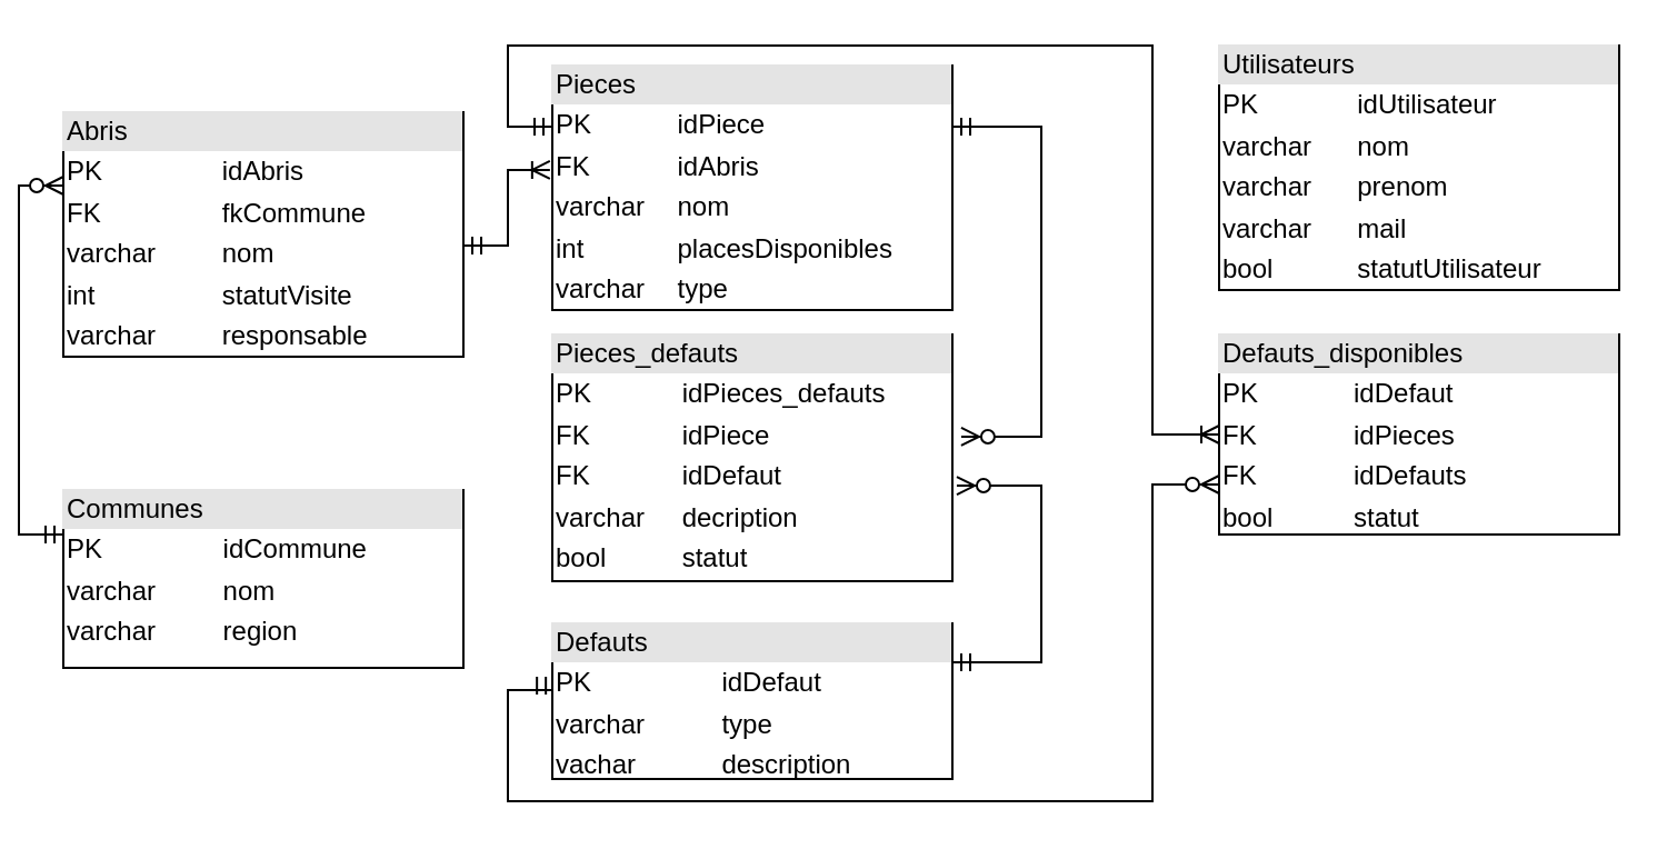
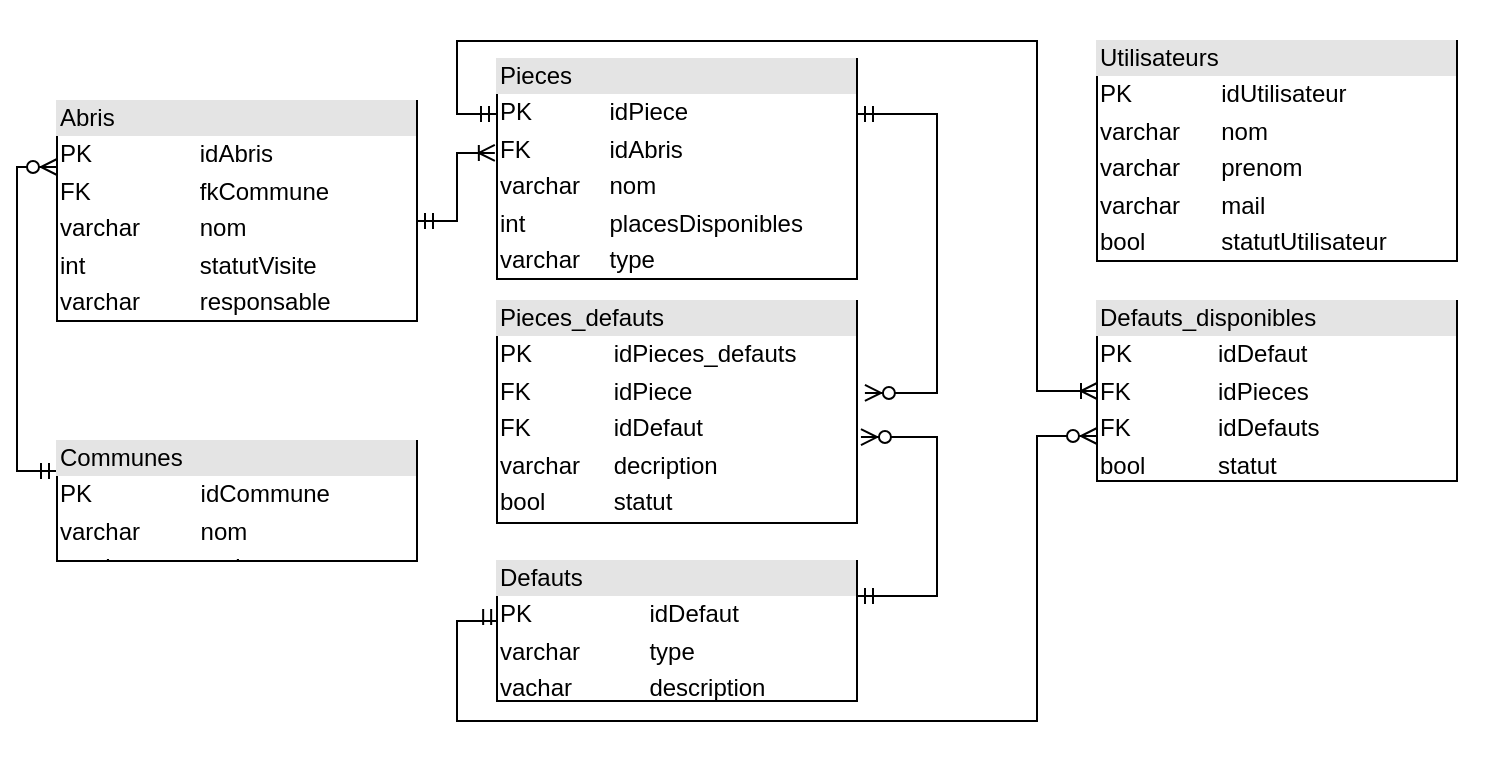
  <mxCell id="0" />
  <mxCell id="1" parent="0" />
  <mxCell id="2" style="edgeStyle=orthogonalEdgeStyle;rounded=0;orthogonalLoop=1;jettySize=auto;html=1;exitX=0;exitY=0.3;exitDx=0;exitDy=0;entryX=0;entryY=0.25;entryDx=0;entryDy=0;endArrow=ERmandOne;endFill=0;startArrow=ERzeroToMany;startFill=1;exitPerimeter=0;" parent="1" source="3" target="4" edge="1"><mxGeometry relative="1" as="geometry" /></mxCell>
  <mxCell id="3" value="&lt;div style=&quot;box-sizing: border-box ; width: 100% ; background: #e4e4e4 ; padding: 2px&quot;&gt;Abris&lt;/div&gt;&lt;table style=&quot;width: 100% ; font-size: 1em&quot; cellpadding=&quot;2&quot; cellspacing=&quot;0&quot;&gt;&lt;tbody&gt;&lt;tr&gt;&lt;td&gt;PK&lt;/td&gt;&lt;td&gt;idAbris&lt;/td&gt;&lt;/tr&gt;&lt;tr&gt;&lt;td&gt;FK&lt;/td&gt;&lt;td&gt;fkCommune&lt;br&gt;&lt;/td&gt;&lt;/tr&gt;&lt;tr&gt;&lt;td&gt;varchar&lt;/td&gt;&lt;td&gt;nom&lt;br&gt;&lt;/td&gt;&lt;/tr&gt;&lt;tr&gt;&lt;td&gt;int&lt;/td&gt;&lt;td&gt;statutVisite&lt;/td&gt;&lt;/tr&gt;&lt;tr&gt;&lt;td&gt;varchar&lt;/td&gt;&lt;td&gt;responsable&lt;/td&gt;&lt;/tr&gt;&lt;/tbody&gt;&lt;/table&gt;" style="verticalAlign=top;align=left;overflow=fill;html=1;" parent="1" vertex="1"><mxGeometry x="20" y="50" width="180" height="110" as="geometry" /></mxCell>
- <mxCell id="4" value="&lt;div style=&quot;box-sizing: border-box ; width: 100% ; background: #e4e4e4 ; padding: 2px&quot;&gt;Communes&lt;/div&gt;&lt;table style=&quot;width: 100% ; font-size: 1em&quot; cellpadding=&quot;2&quot; cellspacing=&quot;0&quot;&gt;&lt;tbody&gt;&lt;tr&gt;&lt;td&gt;PK&lt;/td&gt;&lt;td&gt;idCommune&lt;/td&gt;&lt;/tr&gt;&lt;tr&gt;&lt;td&gt;varchar&lt;/td&gt;&lt;td&gt;nom&lt;/td&gt;&lt;/tr&gt;&lt;tr&gt;&lt;td&gt;varchar&lt;/td&gt;&lt;td&gt;region&lt;/td&gt;&lt;/tr&gt;&lt;/tbody&gt;&lt;/table&gt;" style="verticalAlign=top;align=left;overflow=fill;html=1;" parent="1" vertex="1"><mxGeometry x="20" y="220" width="180" height="80" as="geometry" /></mxCell>
+ <mxCell id="4" value="&lt;div style=&quot;box-sizing: border-box ; width: 100% ; background: #e4e4e4 ; padding: 2px&quot;&gt;Communes&lt;/div&gt;&lt;table style=&quot;width: 100% ; font-size: 1em&quot; cellpadding=&quot;2&quot; cellspacing=&quot;0&quot;&gt;&lt;tbody&gt;&lt;tr&gt;&lt;td&gt;PK&lt;/td&gt;&lt;td&gt;idCommune&lt;/td&gt;&lt;/tr&gt;&lt;tr&gt;&lt;td&gt;varchar&lt;/td&gt;&lt;td&gt;nom&lt;/td&gt;&lt;/tr&gt;&lt;tr&gt;&lt;td&gt;varchar&lt;/td&gt;&lt;td&gt;region&lt;/td&gt;&lt;/tr&gt;&lt;/tbody&gt;&lt;/table&gt;" style="verticalAlign=top;align=left;overflow=fill;html=1;" parent="1" vertex="1"><mxGeometry x="20" y="220" width="180" height="60" as="geometry" /></mxCell>
  <mxCell id="5" style="edgeStyle=orthogonalEdgeStyle;rounded=0;orthogonalLoop=1;jettySize=auto;html=1;exitX=-0.006;exitY=0.427;exitDx=0;exitDy=0;startArrow=ERoneToMany;startFill=0;endArrow=ERmandOne;endFill=0;exitPerimeter=0;" parent="1" source="7" edge="1"><mxGeometry relative="1" as="geometry"><mxPoint x="200" y="110" as="targetPoint" /><Array as="points"><mxPoint x="220" y="76" /><mxPoint x="220" y="110" /></Array></mxGeometry></mxCell>
  <mxCell id="6" style="edgeStyle=orthogonalEdgeStyle;rounded=0;orthogonalLoop=1;jettySize=auto;html=1;exitX=0;exitY=0.25;exitDx=0;exitDy=0;entryX=0;entryY=0.5;entryDx=0;entryDy=0;endArrow=ERoneToMany;endFill=0;startArrow=ERmandOne;startFill=0;" edge="1" parent="1" source="7" target="14"><mxGeometry relative="1" as="geometry"><Array as="points"><mxPoint x="220" y="57" /><mxPoint x="220" y="20" /><mxPoint x="510" y="20" /><mxPoint x="510" y="195" /></Array></mxGeometry></mxCell>
  <mxCell id="7" value="&lt;div style=&quot;box-sizing: border-box ; width: 100% ; background: #e4e4e4 ; padding: 2px&quot;&gt;Pieces&lt;/div&gt;&lt;table style=&quot;width: 100% ; font-size: 1em&quot; cellpadding=&quot;2&quot; cellspacing=&quot;0&quot;&gt;&lt;tbody&gt;&lt;tr&gt;&lt;td&gt;PK&lt;/td&gt;&lt;td&gt;idPiece&lt;/td&gt;&lt;/tr&gt;&lt;tr&gt;&lt;td&gt;FK&lt;/td&gt;&lt;td&gt;idAbris&lt;/td&gt;&lt;/tr&gt;&lt;tr&gt;&lt;td&gt;varchar&lt;/td&gt;&lt;td&gt;nom&lt;/td&gt;&lt;/tr&gt;&lt;tr&gt;&lt;td&gt;int&lt;/td&gt;&lt;td&gt;placesDisponibles&lt;/td&gt;&lt;/tr&gt;&lt;tr&gt;&lt;td&gt;varchar&lt;/td&gt;&lt;td&gt;type&lt;/td&gt;&lt;/tr&gt;&lt;/tbody&gt;&lt;/table&gt;" style="verticalAlign=top;align=left;overflow=fill;html=1;" parent="1" vertex="1"><mxGeometry x="240" y="29" width="180" height="110" as="geometry" /></mxCell>
  <mxCell id="8" style="edgeStyle=orthogonalEdgeStyle;rounded=0;orthogonalLoop=1;jettySize=auto;html=1;exitX=1;exitY=0.25;exitDx=0;exitDy=0;endArrow=ERzeroToMany;endFill=1;startArrow=ERmandOne;startFill=0;entryX=1.011;entryY=0.613;entryDx=0;entryDy=0;entryPerimeter=0;" parent="1" source="10" target="13" edge="1"><mxGeometry relative="1" as="geometry"><mxPoint x="850" y="280" as="targetPoint" /><Array as="points"><mxPoint x="460" y="298" /><mxPoint x="460" y="218" /></Array></mxGeometry></mxCell>
  <mxCell id="9" style="edgeStyle=orthogonalEdgeStyle;rounded=0;orthogonalLoop=1;jettySize=auto;html=1;exitX=0.006;exitY=0.4;exitDx=0;exitDy=0;entryX=0;entryY=0.75;entryDx=0;entryDy=0;exitPerimeter=0;startArrow=ERmandOne;startFill=0;endArrow=ERzeroToMany;endFill=1;" edge="1" parent="1" source="10" target="14"><mxGeometry relative="1" as="geometry"><Array as="points"><mxPoint x="240" y="308" /><mxPoint x="240" y="310" /><mxPoint x="220" y="310" /><mxPoint x="220" y="360" /><mxPoint x="510" y="360" /><mxPoint x="510" y="218" /></Array></mxGeometry></mxCell>
  <mxCell id="10" value="&lt;div style=&quot;box-sizing: border-box ; width: 100% ; background: #e4e4e4 ; padding: 2px&quot;&gt;Defauts&lt;/div&gt;&lt;table style=&quot;width: 100% ; font-size: 1em&quot; cellpadding=&quot;2&quot; cellspacing=&quot;0&quot;&gt;&lt;tbody&gt;&lt;tr&gt;&lt;td&gt;PK&lt;/td&gt;&lt;td&gt;idDefaut&lt;/td&gt;&lt;/tr&gt;&lt;tr&gt;&lt;td&gt;varchar&lt;/td&gt;&lt;td&gt;type&lt;/td&gt;&lt;/tr&gt;&lt;tr&gt;&lt;td&gt;vachar&lt;/td&gt;&lt;td&gt;description&lt;/td&gt;&lt;/tr&gt;&lt;/tbody&gt;&lt;/table&gt;" style="verticalAlign=top;align=left;overflow=fill;html=1;" parent="1" vertex="1"><mxGeometry x="240" y="280" width="180" height="70" as="geometry" /></mxCell>
  <mxCell id="11" value="&lt;div style=&quot;box-sizing: border-box ; width: 100% ; background: #e4e4e4 ; padding: 2px&quot;&gt;Utilisateurs&lt;/div&gt;&lt;table style=&quot;width: 100% ; font-size: 1em&quot; cellpadding=&quot;2&quot; cellspacing=&quot;0&quot;&gt;&lt;tbody&gt;&lt;tr&gt;&lt;td&gt;PK&lt;/td&gt;&lt;td&gt;idUtilisateur&lt;/td&gt;&lt;/tr&gt;&lt;tr&gt;&lt;td&gt;varchar&lt;/td&gt;&lt;td&gt;nom&lt;/td&gt;&lt;/tr&gt;&lt;tr&gt;&lt;td&gt;varchar&lt;/td&gt;&lt;td&gt;prenom&lt;/td&gt;&lt;/tr&gt;&lt;tr&gt;&lt;td&gt;varchar&lt;/td&gt;&lt;td&gt;mail&lt;/td&gt;&lt;/tr&gt;&lt;tr&gt;&lt;td&gt;bool&lt;/td&gt;&lt;td&gt;statutUtilisateur&lt;/td&gt;&lt;/tr&gt;&lt;/tbody&gt;&lt;/table&gt;" style="verticalAlign=top;align=left;overflow=fill;html=1;" parent="1" vertex="1"><mxGeometry x="540" y="20" width="180" height="110" as="geometry" /></mxCell>
  <mxCell id="12" style="edgeStyle=orthogonalEdgeStyle;rounded=0;orthogonalLoop=1;jettySize=auto;html=1;entryX=1;entryY=0.25;entryDx=0;entryDy=0;startArrow=ERzeroToMany;startFill=1;endArrow=ERmandOne;endFill=0;exitX=1.022;exitY=0.414;exitDx=0;exitDy=0;exitPerimeter=0;" parent="1" source="13" target="7" edge="1"><mxGeometry relative="1" as="geometry"><mxPoint x="790" y="40" as="sourcePoint" /><Array as="points"><mxPoint x="460" y="196" /><mxPoint x="460" y="57" /></Array></mxGeometry></mxCell>
  <mxCell id="13" value="&lt;div style=&quot;box-sizing: border-box ; width: 100% ; background: #e4e4e4 ; padding: 2px&quot;&gt;Pieces_defauts&lt;/div&gt;&lt;table style=&quot;width: 100% ; font-size: 1em&quot; cellpadding=&quot;2&quot; cellspacing=&quot;0&quot;&gt;&lt;tbody&gt;&lt;tr&gt;&lt;td&gt;PK&lt;/td&gt;&lt;td&gt;idPieces_defauts&lt;/td&gt;&lt;/tr&gt;&lt;tr&gt;&lt;td&gt;FK&lt;/td&gt;&lt;td&gt;idPiece&lt;/td&gt;&lt;/tr&gt;&lt;tr&gt;&lt;td&gt;FK&lt;/td&gt;&lt;td&gt;idDefaut&lt;/td&gt;&lt;/tr&gt;&lt;tr&gt;&lt;td&gt;varchar&lt;/td&gt;&lt;td&gt;decription&lt;/td&gt;&lt;/tr&gt;&lt;tr&gt;&lt;td&gt;bool&lt;/td&gt;&lt;td&gt;statut&lt;/td&gt;&lt;/tr&gt;&lt;/tbody&gt;&lt;/table&gt;" style="verticalAlign=top;align=left;overflow=fill;html=1;" parent="1" vertex="1"><mxGeometry x="240" y="150" width="180" height="111" as="geometry" /></mxCell>
  <mxCell id="14" value="&lt;div style=&quot;box-sizing: border-box ; width: 100% ; background: #e4e4e4 ; padding: 2px&quot;&gt;Defauts_disponibles&lt;/div&gt;&lt;table style=&quot;width: 100% ; font-size: 1em&quot; cellpadding=&quot;2&quot; cellspacing=&quot;0&quot;&gt;&lt;tbody&gt;&lt;tr&gt;&lt;td&gt;PK&lt;/td&gt;&lt;td&gt;idDefaut&lt;/td&gt;&lt;/tr&gt;&lt;tr&gt;&lt;td&gt;FK&lt;/td&gt;&lt;td&gt;idPieces&lt;/td&gt;&lt;/tr&gt;&lt;tr&gt;&lt;td&gt;FK&lt;/td&gt;&lt;td&gt;idDefauts&lt;/td&gt;&lt;/tr&gt;&lt;tr&gt;&lt;td&gt;bool&lt;/td&gt;&lt;td&gt;statut&lt;/td&gt;&lt;/tr&gt;&lt;/tbody&gt;&lt;/table&gt;" style="verticalAlign=top;align=left;overflow=fill;html=1;" vertex="1" parent="1"><mxGeometry x="540" y="150" width="180" height="90" as="geometry" /></mxCell>
